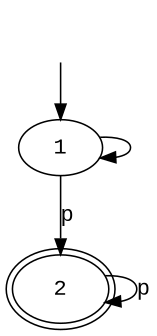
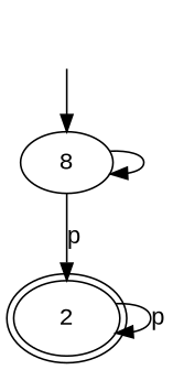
  digraph {
    fontname="Liberation Mono"
    node [fontname="Liberation Mono"]
    edge [fontname="Liberation Mono"]
    "" [style=invis]
-   1
+   1 [label=8]
    2 [peripheries=2]
    "" -> 1
    1 -> 1
    1 -> 2 [label=p]
    2 -> 2 [label=p]
  }
